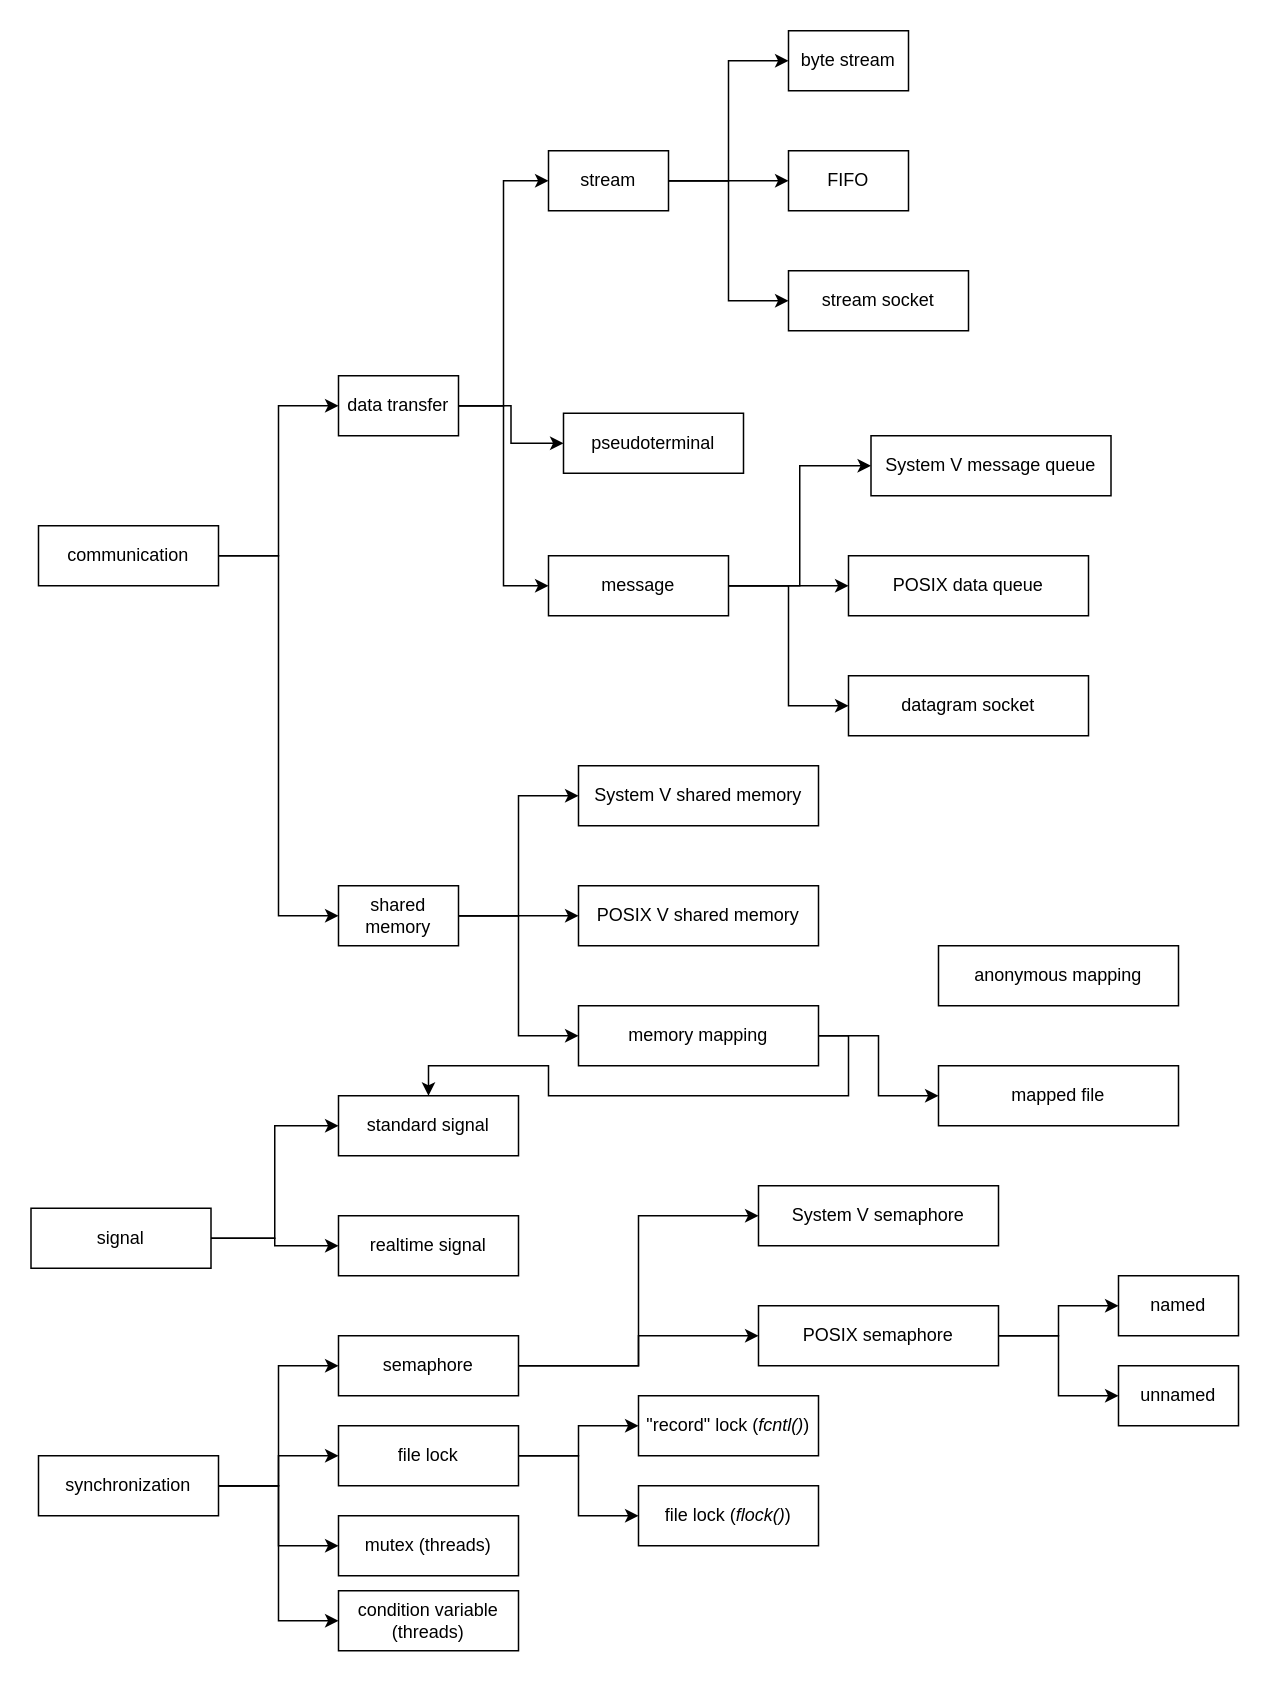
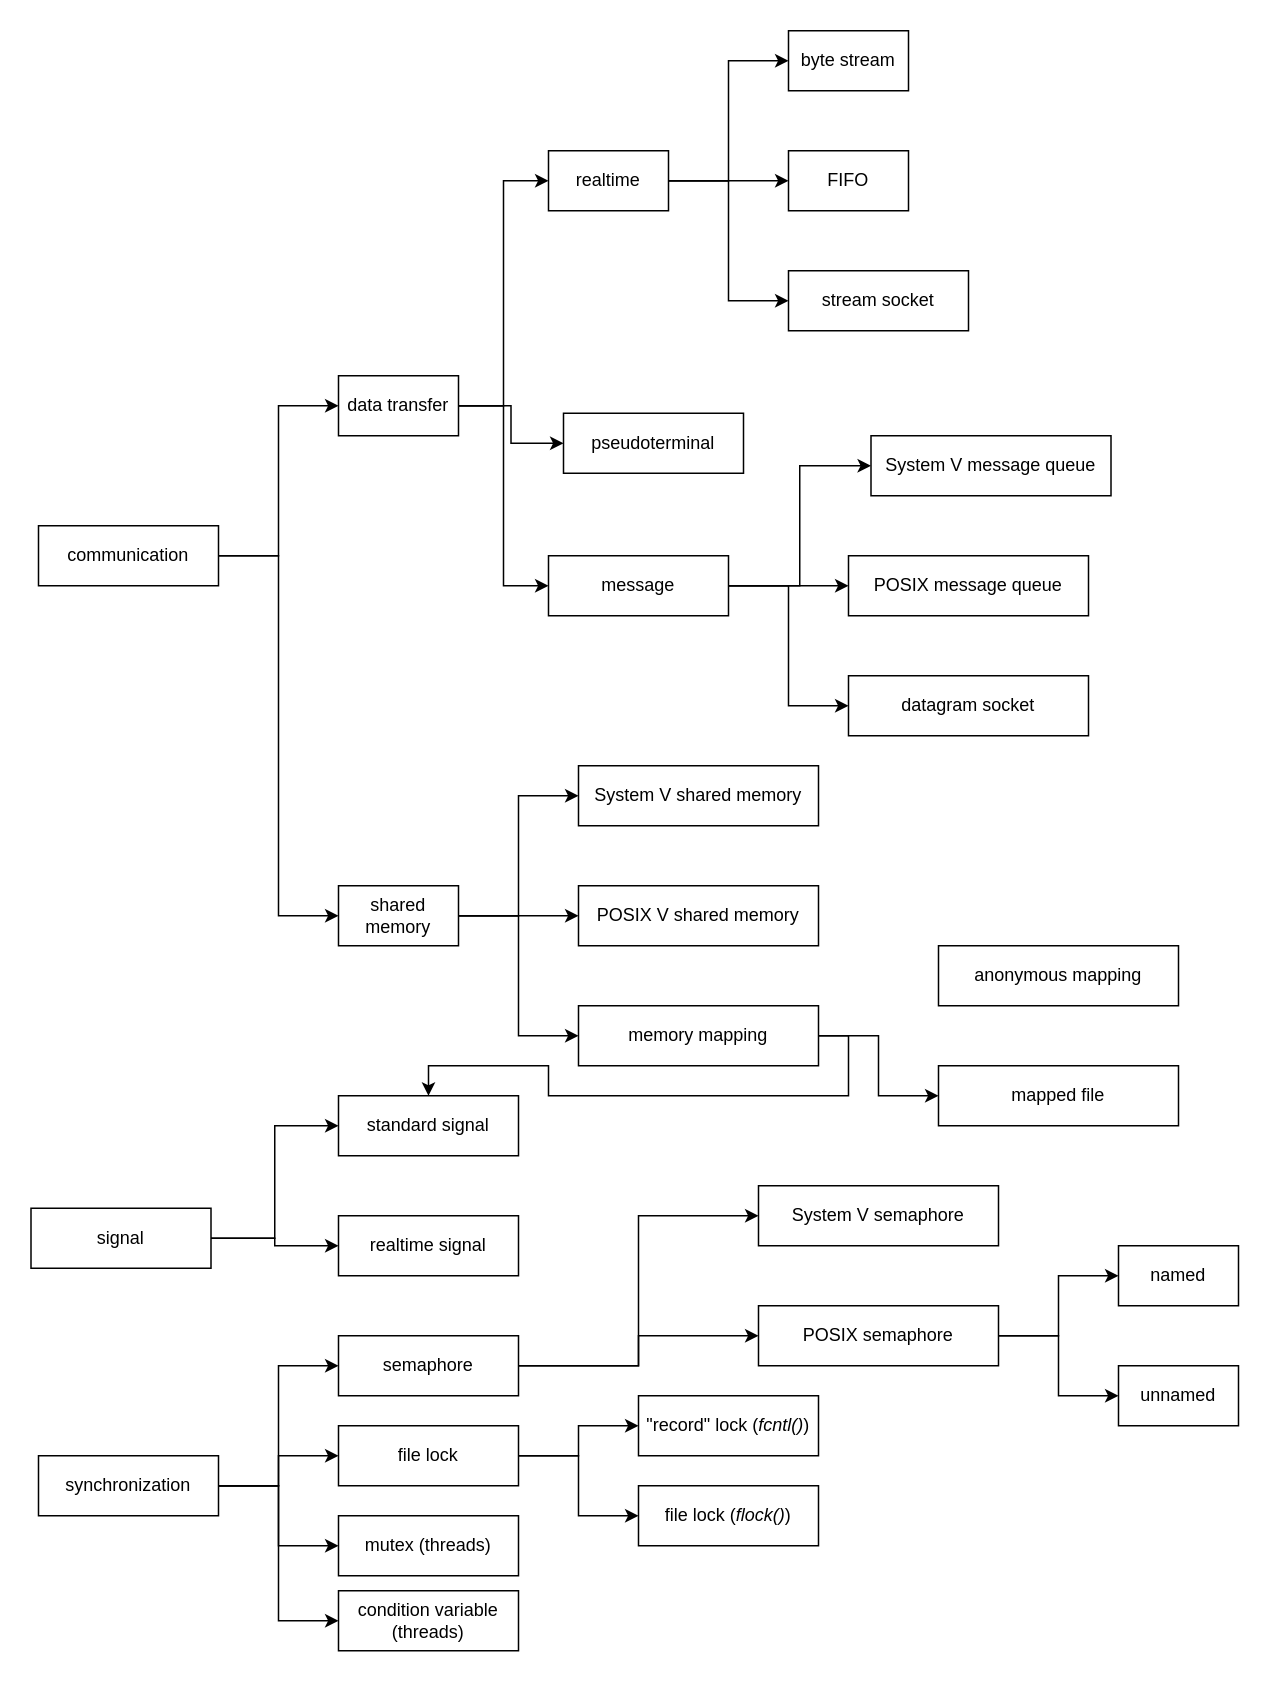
  <mxCell id="0" />
  <mxCell id="1" parent="0" />
  <mxCell id="2" style="edgeStyle=orthogonalEdgeStyle;rounded=0;orthogonalLoop=1;jettySize=auto;html=1;exitX=1;exitY=0.5;exitDx=0;exitDy=0;entryX=0;entryY=0.5;entryDx=0;entryDy=0;" edge="1" parent="1" source="23" target="15"><mxGeometry relative="1" as="geometry"><Array as="points"><mxPoint x="335" y="270" /><mxPoint x="335" y="390" /></Array></mxGeometry></mxCell>
  <mxCell id="3" style="edgeStyle=orthogonalEdgeStyle;rounded=0;orthogonalLoop=1;jettySize=auto;html=1;exitX=1;exitY=0.5;exitDx=0;exitDy=0;entryX=0;entryY=0.5;entryDx=0;entryDy=0;" edge="1" parent="1" source="5" target="23"><mxGeometry relative="1" as="geometry" /></mxCell>
  <mxCell id="4" style="edgeStyle=orthogonalEdgeStyle;rounded=0;orthogonalLoop=1;jettySize=auto;html=1;exitX=1;exitY=0.5;exitDx=0;exitDy=0;entryX=0;entryY=0.5;entryDx=0;entryDy=0;" edge="1" parent="1" source="5" target="27"><mxGeometry relative="1" as="geometry" /></mxCell>
  <mxCell id="5" value="communication" style="rounded=0;whiteSpace=wrap;html=1;" vertex="1" parent="1"><mxGeometry x="25" y="350" width="120" height="40" as="geometry" /></mxCell>
  <mxCell id="6" style="edgeStyle=orthogonalEdgeStyle;rounded=0;orthogonalLoop=1;jettySize=auto;html=1;exitX=1;exitY=0.5;exitDx=0;exitDy=0;entryX=0;entryY=0.5;entryDx=0;entryDy=0;" edge="1" parent="1" source="9" target="10"><mxGeometry relative="1" as="geometry" /></mxCell>
  <mxCell id="7" style="edgeStyle=orthogonalEdgeStyle;rounded=0;orthogonalLoop=1;jettySize=auto;html=1;exitX=1;exitY=0.5;exitDx=0;exitDy=0;entryX=0;entryY=0.5;entryDx=0;entryDy=0;" edge="1" parent="1" source="9" target="16"><mxGeometry relative="1" as="geometry" /></mxCell>
  <mxCell id="8" style="edgeStyle=orthogonalEdgeStyle;rounded=0;orthogonalLoop=1;jettySize=auto;html=1;exitX=1;exitY=0.5;exitDx=0;exitDy=0;entryX=0;entryY=0.5;entryDx=0;entryDy=0;" edge="1" parent="1" source="9" target="17"><mxGeometry relative="1" as="geometry" /></mxCell>
- <mxCell id="9" value="stream" style="rounded=0;whiteSpace=wrap;html=1;" vertex="1" parent="1"><mxGeometry x="365" y="100" width="80" height="40" as="geometry" /></mxCell>
+ <mxCell id="9" value="realtime" style="rounded=0;whiteSpace=wrap;html=1;" vertex="1" parent="1"><mxGeometry x="365" y="100" width="80" height="40" as="geometry" /></mxCell>
  <mxCell id="10" value="byte stream" style="rounded=0;whiteSpace=wrap;html=1;" vertex="1" parent="1"><mxGeometry x="525" y="20" width="80" height="40" as="geometry" /></mxCell>
  <mxCell id="11" value="pseudoterminal" style="rounded=0;whiteSpace=wrap;html=1;" vertex="1" parent="1"><mxGeometry x="375" y="275" width="120" height="40" as="geometry" /></mxCell>
  <mxCell id="12" style="edgeStyle=orthogonalEdgeStyle;rounded=0;orthogonalLoop=1;jettySize=auto;html=1;exitX=1;exitY=0.5;exitDx=0;exitDy=0;entryX=0;entryY=0.5;entryDx=0;entryDy=0;" edge="1" parent="1" source="15" target="18"><mxGeometry relative="1" as="geometry" /></mxCell>
  <mxCell id="13" style="edgeStyle=orthogonalEdgeStyle;rounded=0;orthogonalLoop=1;jettySize=auto;html=1;exitX=1;exitY=0.5;exitDx=0;exitDy=0;entryX=0;entryY=0.5;entryDx=0;entryDy=0;" edge="1" parent="1" source="15" target="19"><mxGeometry relative="1" as="geometry" /></mxCell>
  <mxCell id="14" style="edgeStyle=orthogonalEdgeStyle;rounded=0;orthogonalLoop=1;jettySize=auto;html=1;exitX=1;exitY=0.5;exitDx=0;exitDy=0;entryX=0;entryY=0.5;entryDx=0;entryDy=0;" edge="1" parent="1" source="15" target="20"><mxGeometry relative="1" as="geometry" /></mxCell>
  <mxCell id="15" value="message" style="rounded=0;whiteSpace=wrap;html=1;" vertex="1" parent="1"><mxGeometry x="365" y="370" width="120" height="40" as="geometry" /></mxCell>
  <mxCell id="16" value="FIFO" style="rounded=0;whiteSpace=wrap;html=1;" vertex="1" parent="1"><mxGeometry x="525" y="100" width="80" height="40" as="geometry" /></mxCell>
  <mxCell id="17" value="stream socket" style="rounded=0;whiteSpace=wrap;html=1;" vertex="1" parent="1"><mxGeometry x="525" y="180" width="120" height="40" as="geometry" /></mxCell>
  <mxCell id="18" value="System V message queue" style="rounded=0;whiteSpace=wrap;html=1;" vertex="1" parent="1"><mxGeometry x="580" y="290" width="160" height="40" as="geometry" /></mxCell>
- <mxCell id="19" value="POSIX data queue" style="rounded=0;whiteSpace=wrap;html=1;" vertex="1" parent="1"><mxGeometry x="565" y="370" width="160" height="40" as="geometry" /></mxCell>
+ <mxCell id="19" value="POSIX message queue" style="rounded=0;whiteSpace=wrap;html=1;" vertex="1" parent="1"><mxGeometry x="565" y="370" width="160" height="40" as="geometry" /></mxCell>
  <mxCell id="20" value="datagram socket" style="rounded=0;whiteSpace=wrap;html=1;" vertex="1" parent="1"><mxGeometry x="565" y="450" width="160" height="40" as="geometry" /></mxCell>
  <mxCell id="21" style="edgeStyle=orthogonalEdgeStyle;rounded=0;orthogonalLoop=1;jettySize=auto;html=1;exitX=1;exitY=0.5;exitDx=0;exitDy=0;entryX=0;entryY=0.5;entryDx=0;entryDy=0;" edge="1" parent="1" source="23" target="9"><mxGeometry relative="1" as="geometry" /></mxCell>
  <mxCell id="22" style="edgeStyle=orthogonalEdgeStyle;rounded=0;orthogonalLoop=1;jettySize=auto;html=1;exitX=1;exitY=0.5;exitDx=0;exitDy=0;entryX=0;entryY=0.5;entryDx=0;entryDy=0;" edge="1" parent="1" source="23" target="11"><mxGeometry relative="1" as="geometry" /></mxCell>
  <mxCell id="23" value="data transfer" style="rounded=0;whiteSpace=wrap;html=1;" vertex="1" parent="1"><mxGeometry x="225" y="250" width="80" height="40" as="geometry" /></mxCell>
  <mxCell id="24" style="edgeStyle=orthogonalEdgeStyle;rounded=0;orthogonalLoop=1;jettySize=auto;html=1;exitX=1;exitY=0.5;exitDx=0;exitDy=0;entryX=0;entryY=0.5;entryDx=0;entryDy=0;" edge="1" parent="1" source="27" target="28"><mxGeometry relative="1" as="geometry" /></mxCell>
  <mxCell id="25" style="edgeStyle=orthogonalEdgeStyle;rounded=0;orthogonalLoop=1;jettySize=auto;html=1;exitX=1;exitY=0.5;exitDx=0;exitDy=0;entryX=0;entryY=0.5;entryDx=0;entryDy=0;" edge="1" parent="1" source="27" target="29"><mxGeometry relative="1" as="geometry" /></mxCell>
  <mxCell id="26" style="edgeStyle=orthogonalEdgeStyle;rounded=0;orthogonalLoop=1;jettySize=auto;html=1;exitX=1;exitY=0.5;exitDx=0;exitDy=0;entryX=0;entryY=0.5;entryDx=0;entryDy=0;" edge="1" parent="1" source="27" target="32"><mxGeometry relative="1" as="geometry" /></mxCell>
  <mxCell id="27" value="shared memory" style="rounded=0;whiteSpace=wrap;html=1;" vertex="1" parent="1"><mxGeometry x="225" y="590" width="80" height="40" as="geometry" /></mxCell>
  <mxCell id="28" value="System V shared memory" style="rounded=0;whiteSpace=wrap;html=1;" vertex="1" parent="1"><mxGeometry x="385" y="510" width="160" height="40" as="geometry" /></mxCell>
  <mxCell id="29" value="POSIX V shared memory" style="rounded=0;whiteSpace=wrap;html=1;" vertex="1" parent="1"><mxGeometry x="385" y="590" width="160" height="40" as="geometry" /></mxCell>
  <mxCell id="30" style="edgeStyle=orthogonalEdgeStyle;rounded=0;orthogonalLoop=1;jettySize=auto;html=1;exitX=1;exitY=0.5;exitDx=0;exitDy=0;" edge="1" parent="1" source="32" target="38"><mxGeometry relative="1" as="geometry" /></mxCell>
  <mxCell id="31" style="edgeStyle=orthogonalEdgeStyle;rounded=0;orthogonalLoop=1;jettySize=auto;html=1;exitX=1;exitY=0.5;exitDx=0;exitDy=0;entryX=0;entryY=0.5;entryDx=0;entryDy=0;" edge="1" parent="1" source="32" target="34"><mxGeometry relative="1" as="geometry" /></mxCell>
  <mxCell id="32" value="memory mapping" style="rounded=0;whiteSpace=wrap;html=1;" vertex="1" parent="1"><mxGeometry x="385" y="670" width="160" height="40" as="geometry" /></mxCell>
  <mxCell id="33" value="anonymous mapping" style="rounded=0;whiteSpace=wrap;html=1;" vertex="1" parent="1"><mxGeometry x="625" y="630" width="160" height="40" as="geometry" /></mxCell>
  <mxCell id="34" value="mapped file" style="rounded=0;whiteSpace=wrap;html=1;" vertex="1" parent="1"><mxGeometry x="625" y="710" width="160" height="40" as="geometry" /></mxCell>
  <mxCell id="35" style="edgeStyle=orthogonalEdgeStyle;rounded=0;orthogonalLoop=1;jettySize=auto;html=1;exitX=1;exitY=0.5;exitDx=0;exitDy=0;entryX=0;entryY=0.5;entryDx=0;entryDy=0;" edge="1" parent="1" source="37" target="38"><mxGeometry relative="1" as="geometry" /></mxCell>
  <mxCell id="36" style="edgeStyle=orthogonalEdgeStyle;rounded=0;orthogonalLoop=1;jettySize=auto;html=1;exitX=1;exitY=0.5;exitDx=0;exitDy=0;entryX=0;entryY=0.5;entryDx=0;entryDy=0;" edge="1" parent="1" source="37" target="39"><mxGeometry relative="1" as="geometry" /></mxCell>
  <mxCell id="37" value="signal" style="rounded=0;whiteSpace=wrap;html=1;" vertex="1" parent="1"><mxGeometry x="20" y="805" width="120" height="40" as="geometry" /></mxCell>
  <mxCell id="38" value="standard signal" style="rounded=0;whiteSpace=wrap;html=1;" vertex="1" parent="1"><mxGeometry x="225" y="730" width="120" height="40" as="geometry" /></mxCell>
  <mxCell id="39" value="realtime signal" style="rounded=0;whiteSpace=wrap;html=1;" vertex="1" parent="1"><mxGeometry x="225" y="810" width="120" height="40" as="geometry" /></mxCell>
  <mxCell id="40" style="edgeStyle=orthogonalEdgeStyle;rounded=0;orthogonalLoop=1;jettySize=auto;html=1;exitX=1;exitY=0.5;exitDx=0;exitDy=0;entryX=0;entryY=0.5;entryDx=0;entryDy=0;" edge="1" parent="1" source="44" target="47"><mxGeometry relative="1" as="geometry" /></mxCell>
  <mxCell id="41" style="edgeStyle=orthogonalEdgeStyle;rounded=0;orthogonalLoop=1;jettySize=auto;html=1;exitX=1;exitY=0.5;exitDx=0;exitDy=0;entryX=0;entryY=0.5;entryDx=0;entryDy=0;" edge="1" parent="1" source="44" target="56"><mxGeometry relative="1" as="geometry" /></mxCell>
  <mxCell id="42" style="edgeStyle=orthogonalEdgeStyle;rounded=0;orthogonalLoop=1;jettySize=auto;html=1;exitX=1;exitY=0.5;exitDx=0;exitDy=0;entryX=0;entryY=0.5;entryDx=0;entryDy=0;" edge="1" parent="1" source="44" target="59"><mxGeometry relative="1" as="geometry" /></mxCell>
  <mxCell id="43" style="edgeStyle=orthogonalEdgeStyle;rounded=0;orthogonalLoop=1;jettySize=auto;html=1;exitX=1;exitY=0.5;exitDx=0;exitDy=0;entryX=0;entryY=0.5;entryDx=0;entryDy=0;" edge="1" parent="1" source="44" target="60"><mxGeometry relative="1" as="geometry" /></mxCell>
  <mxCell id="44" value="synchronization" style="rounded=0;whiteSpace=wrap;html=1;" vertex="1" parent="1"><mxGeometry x="25" y="970" width="120" height="40" as="geometry" /></mxCell>
  <mxCell id="45" style="edgeStyle=orthogonalEdgeStyle;rounded=0;orthogonalLoop=1;jettySize=auto;html=1;exitX=1;exitY=0.5;exitDx=0;exitDy=0;entryX=0;entryY=0.5;entryDx=0;entryDy=0;" edge="1" parent="1" source="47" target="48"><mxGeometry relative="1" as="geometry" /></mxCell>
  <mxCell id="46" style="edgeStyle=orthogonalEdgeStyle;rounded=0;orthogonalLoop=1;jettySize=auto;html=1;exitX=1;exitY=0.5;exitDx=0;exitDy=0;entryX=0;entryY=0.5;entryDx=0;entryDy=0;" edge="1" parent="1" source="47" target="51"><mxGeometry relative="1" as="geometry" /></mxCell>
  <mxCell id="47" value="semaphore" style="rounded=0;whiteSpace=wrap;html=1;" vertex="1" parent="1"><mxGeometry x="225" y="890" width="120" height="40" as="geometry" /></mxCell>
  <mxCell id="48" value="System V semaphore" style="rounded=0;whiteSpace=wrap;html=1;" vertex="1" parent="1"><mxGeometry x="505" y="790" width="160" height="40" as="geometry" /></mxCell>
  <mxCell id="49" style="edgeStyle=orthogonalEdgeStyle;rounded=0;orthogonalLoop=1;jettySize=auto;html=1;exitX=1;exitY=0.5;exitDx=0;exitDy=0;entryX=0;entryY=0.5;entryDx=0;entryDy=0;" edge="1" parent="1" source="51" target="52"><mxGeometry relative="1" as="geometry" /></mxCell>
  <mxCell id="50" style="edgeStyle=orthogonalEdgeStyle;rounded=0;orthogonalLoop=1;jettySize=auto;html=1;exitX=1;exitY=0.5;exitDx=0;exitDy=0;entryX=0;entryY=0.5;entryDx=0;entryDy=0;" edge="1" parent="1" source="51" target="53"><mxGeometry relative="1" as="geometry" /></mxCell>
  <mxCell id="51" value="POSIX semaphore" style="rounded=0;whiteSpace=wrap;html=1;" vertex="1" parent="1"><mxGeometry x="505" y="870" width="160" height="40" as="geometry" /></mxCell>
- <mxCell id="52" value="named" style="rounded=0;whiteSpace=wrap;html=1;" vertex="1" parent="1"><mxGeometry x="745" y="850" width="80" height="40" as="geometry" /></mxCell>
+ <mxCell id="52" value="named" style="rounded=0;whiteSpace=wrap;html=1;" vertex="1" parent="1"><mxGeometry x="745" y="830" width="80" height="40" as="geometry" /></mxCell>
  <mxCell id="53" value="unnamed" style="rounded=0;whiteSpace=wrap;html=1;" vertex="1" parent="1"><mxGeometry x="745" y="910" width="80" height="40" as="geometry" /></mxCell>
  <mxCell id="54" style="edgeStyle=orthogonalEdgeStyle;rounded=0;orthogonalLoop=1;jettySize=auto;html=1;exitX=1;exitY=0.5;exitDx=0;exitDy=0;entryX=0;entryY=0.5;entryDx=0;entryDy=0;" edge="1" parent="1" source="56" target="57"><mxGeometry relative="1" as="geometry" /></mxCell>
  <mxCell id="55" style="edgeStyle=orthogonalEdgeStyle;rounded=0;orthogonalLoop=1;jettySize=auto;html=1;exitX=1;exitY=0.5;exitDx=0;exitDy=0;entryX=0;entryY=0.5;entryDx=0;entryDy=0;" edge="1" parent="1" source="56" target="58"><mxGeometry relative="1" as="geometry" /></mxCell>
  <mxCell id="56" value="file lock" style="rounded=0;whiteSpace=wrap;html=1;" vertex="1" parent="1"><mxGeometry x="225" y="950" width="120" height="40" as="geometry" /></mxCell>
  <mxCell id="57" value="&quot;record&quot; lock (&lt;i&gt;fcntl()&lt;/i&gt;)" style="rounded=0;whiteSpace=wrap;html=1;" vertex="1" parent="1"><mxGeometry x="425" y="930" width="120" height="40" as="geometry" /></mxCell>
  <mxCell id="58" value="file lock (&lt;i&gt;flock()&lt;/i&gt;)" style="rounded=0;whiteSpace=wrap;html=1;" vertex="1" parent="1"><mxGeometry x="425" y="990" width="120" height="40" as="geometry" /></mxCell>
  <mxCell id="59" value="mutex (threads)" style="rounded=0;whiteSpace=wrap;html=1;" vertex="1" parent="1"><mxGeometry x="225" y="1010" width="120" height="40" as="geometry" /></mxCell>
  <mxCell id="60" value="condition variable (threads)" style="rounded=0;whiteSpace=wrap;html=1;" vertex="1" parent="1"><mxGeometry x="225" y="1060" width="120" height="40" as="geometry" /></mxCell>
